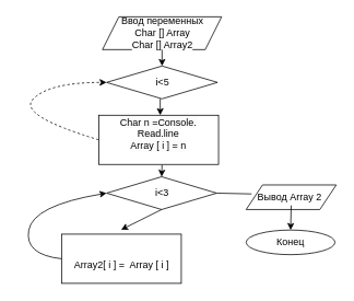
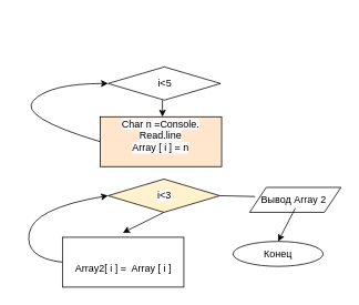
  <mxCell id="0" />
  <mxCell id="1" parent="0" />
  <mxCell id="2" value="i&amp;lt;5" style="rhombus;whiteSpace=wrap;html=1;" vertex="1" parent="1"><mxGeometry x="129.5" y="80" width="135.5" height="40" as="geometry" /></mxCell>
- <mxCell id="3" value="" style="curved=1;endArrow=classic;html=1;exitX=0;exitY=0.5;exitDx=0;exitDy=0;entryX=0;entryY=0.5;entryDx=0;entryDy=0;dashed=1;" edge="1" parent="1" source="9" target="2"><mxGeometry width="50" height="50" relative="1" as="geometry"><mxPoint x="106.46" y="165.644" as="sourcePoint" /><mxPoint x="120" y="100" as="targetPoint" /><Array as="points"><mxPoint x="20" y="140" /><mxPoint x="60" y="100" /></Array></mxGeometry></mxCell>
- <mxCell id="4" value="&lt;span style=&quot;color: rgb(0, 0, 0); font-family: Helvetica; font-size: 12px; font-style: normal; font-variant-ligatures: normal; font-variant-caps: normal; font-weight: 400; letter-spacing: normal; orphans: 2; text-align: center; text-indent: 0px; text-transform: none; widows: 2; word-spacing: 0px; -webkit-text-stroke-width: 0px; background-color: rgb(251, 251, 251); text-decoration-thickness: initial; text-decoration-style: initial; text-decoration-color: initial; float: none; display: inline !important;&quot;&gt;i&amp;lt;3&lt;/span&gt;" style="rhombus;whiteSpace=wrap;html=1;strokeWidth=1;" vertex="1" parent="1"><mxGeometry x="129.5" y="215" width="134.5" height="40" as="geometry" /></mxCell>
+ <mxCell id="3" value="" style="curved=1;endArrow=classic;html=1;exitX=0;exitY=0.5;exitDx=0;exitDy=0;entryX=0;entryY=0.5;entryDx=0;entryDy=0;" edge="1" parent="1" source="9" target="2"><mxGeometry width="50" height="50" relative="1" as="geometry"><mxPoint x="106.46" y="165.644" as="sourcePoint" /><mxPoint x="120" y="100" as="targetPoint" /><Array as="points"><mxPoint x="20" y="140" /><mxPoint x="60" y="100" /></Array></mxGeometry></mxCell>
+ <mxCell id="4" value="&lt;span style=&quot;color: rgb(0, 0, 0); font-family: Helvetica; font-size: 12px; font-style: normal; font-variant-ligatures: normal; font-variant-caps: normal; font-weight: 400; letter-spacing: normal; orphans: 2; text-align: center; text-indent: 0px; text-transform: none; widows: 2; word-spacing: 0px; -webkit-text-stroke-width: 0px; background-color: rgb(251, 251, 251); text-decoration-thickness: initial; text-decoration-style: initial; text-decoration-color: initial; float: none; display: inline !important;&quot;&gt;i&amp;lt;3&lt;/span&gt;" style="rhombus;whiteSpace=wrap;html=1;strokeWidth=1;fillColor=#fff2cc;" vertex="1" parent="1"><mxGeometry x="129.5" y="215" width="134.5" height="40" as="geometry" /></mxCell>
  <mxCell id="5" value="" style="curved=1;endArrow=classic;html=1;exitX=0;exitY=0.5;exitDx=0;exitDy=0;entryX=0;entryY=0.5;entryDx=0;entryDy=0;" edge="1" parent="1" source="10" target="4"><mxGeometry width="50" height="50" relative="1" as="geometry"><mxPoint x="94.347" y="312.52" as="sourcePoint" /><mxPoint x="130" y="280" as="targetPoint" /><Array as="points"><mxPoint x="29" y="310" /><mxPoint x="40" y="250" /></Array></mxGeometry></mxCell>
- <mxCell id="6" value="Ввод переменных&lt;br&gt;&lt;span style=&quot;color: rgb(0, 0, 0); font-family: Helvetica; font-size: 12px; font-style: normal; font-variant-ligatures: normal; font-variant-caps: normal; font-weight: 400; letter-spacing: normal; orphans: 2; text-align: center; text-indent: 0px; text-transform: none; widows: 2; word-spacing: 0px; -webkit-text-stroke-width: 0px; background-color: rgb(251, 251, 251); text-decoration-thickness: initial; text-decoration-style: initial; text-decoration-color: initial; float: none; display: inline !important;&quot;&gt;Char [] Array&lt;/span&gt;&lt;br style=&quot;border-color: var(--border-color); color: rgb(0, 0, 0); font-family: Helvetica; font-size: 12px; font-style: normal; font-variant-ligatures: normal; font-variant-caps: normal; font-weight: 400; letter-spacing: normal; orphans: 2; text-align: center; text-indent: 0px; text-transform: none; widows: 2; word-spacing: 0px; -webkit-text-stroke-width: 0px; background-color: rgb(251, 251, 251); text-decoration-thickness: initial; text-decoration-style: initial; text-decoration-color: initial;&quot;&gt;&lt;span style=&quot;color: rgb(0, 0, 0); font-family: Helvetica; font-size: 12px; font-style: normal; font-variant-ligatures: normal; font-variant-caps: normal; font-weight: 400; letter-spacing: normal; orphans: 2; text-align: center; text-indent: 0px; text-transform: none; widows: 2; word-spacing: 0px; -webkit-text-stroke-width: 0px; background-color: rgb(251, 251, 251); text-decoration-thickness: initial; text-decoration-style: initial; text-decoration-color: initial; float: none; display: inline !important;&quot;&gt;Char [] Array2&lt;/span&gt;&lt;br&gt;" style="shape=parallelogram;perimeter=parallelogramPerimeter;whiteSpace=wrap;html=1;fixedSize=1;strokeWidth=1;" vertex="1" parent="1"><mxGeometry x="124.5" y="20" width="145.5" height="40" as="geometry" /></mxCell>
- <mxCell id="7" value="Конец" style="ellipse;whiteSpace=wrap;html=1;strokeWidth=1;perimeterSpacing=0;" vertex="1" parent="1"><mxGeometry x="300" y="280" width="108.5" height="30" as="geometry" /></mxCell>
+ <mxCell id="7" value="Конец" style="ellipse;whiteSpace=wrap;html=1;strokeWidth=1;perimeterSpacing=0;" vertex="1" parent="1"><mxGeometry x="280" y="290" width="108.5" height="30" as="geometry" /></mxCell>
  <mxCell id="8" value="Вывод Array 2&amp;nbsp;" style="shape=parallelogram;perimeter=parallelogramPerimeter;whiteSpace=wrap;html=1;fixedSize=1;strokeWidth=1;" vertex="1" parent="1"><mxGeometry x="300" y="225" width="110" height="30" as="geometry" /></mxCell>
- <mxCell id="9" value="&#10;&lt;span style=&quot;color: rgb(0, 0, 0); font-family: Helvetica; font-size: 12px; font-style: normal; font-variant-ligatures: normal; font-variant-caps: normal; font-weight: 400; letter-spacing: normal; orphans: 2; text-align: center; text-indent: 0px; text-transform: none; widows: 2; word-spacing: 0px; -webkit-text-stroke-width: 0px; background-color: rgb(251, 251, 251); text-decoration-thickness: initial; text-decoration-style: initial; text-decoration-color: initial; float: none; display: inline !important;&quot;&gt;Char n =Console. Read.line&lt;/span&gt;&lt;br style=&quot;border-color: var(--border-color); color: rgb(0, 0, 0); font-family: Helvetica; font-size: 12px; font-style: normal; font-variant-ligatures: normal; font-variant-caps: normal; font-weight: 400; letter-spacing: normal; orphans: 2; text-align: center; text-indent: 0px; text-transform: none; widows: 2; word-spacing: 0px; -webkit-text-stroke-width: 0px; background-color: rgb(251, 251, 251); text-decoration-thickness: initial; text-decoration-style: initial; text-decoration-color: initial;&quot;&gt;&lt;span style=&quot;color: rgb(0, 0, 0); font-family: Helvetica; font-size: 12px; font-style: normal; font-variant-ligatures: normal; font-variant-caps: normal; font-weight: 400; letter-spacing: normal; orphans: 2; text-align: center; text-indent: 0px; text-transform: none; widows: 2; word-spacing: 0px; -webkit-text-stroke-width: 0px; background-color: rgb(251, 251, 251); text-decoration-thickness: initial; text-decoration-style: initial; text-decoration-color: initial; float: none; display: inline !important;&quot;&gt;Array [ i ] = n&lt;/span&gt;&#10;&#10;" style="rounded=0;whiteSpace=wrap;html=1;strokeWidth=1;" vertex="1" parent="1"><mxGeometry x="120" y="140" width="146.25" height="60" as="geometry" /></mxCell>
+ <mxCell id="9" value="&#10;&lt;span style=&quot;color: rgb(0, 0, 0); font-family: Helvetica; font-size: 12px; font-style: normal; font-variant-ligatures: normal; font-variant-caps: normal; font-weight: 400; letter-spacing: normal; orphans: 2; text-align: center; text-indent: 0px; text-transform: none; widows: 2; word-spacing: 0px; -webkit-text-stroke-width: 0px; background-color: rgb(251, 251, 251); text-decoration-thickness: initial; text-decoration-style: initial; text-decoration-color: initial; float: none; display: inline !important;&quot;&gt;Char n =Console. Read.line&lt;/span&gt;&lt;br style=&quot;border-color: var(--border-color); color: rgb(0, 0, 0); font-family: Helvetica; font-size: 12px; font-style: normal; font-variant-ligatures: normal; font-variant-caps: normal; font-weight: 400; letter-spacing: normal; orphans: 2; text-align: center; text-indent: 0px; text-transform: none; widows: 2; word-spacing: 0px; -webkit-text-stroke-width: 0px; background-color: rgb(251, 251, 251); text-decoration-thickness: initial; text-decoration-style: initial; text-decoration-color: initial;&quot;&gt;&lt;span style=&quot;color: rgb(0, 0, 0); font-family: Helvetica; font-size: 12px; font-style: normal; font-variant-ligatures: normal; font-variant-caps: normal; font-weight: 400; letter-spacing: normal; orphans: 2; text-align: center; text-indent: 0px; text-transform: none; widows: 2; word-spacing: 0px; -webkit-text-stroke-width: 0px; background-color: rgb(251, 251, 251); text-decoration-thickness: initial; text-decoration-style: initial; text-decoration-color: initial; float: none; display: inline !important;&quot;&gt;Array [ i ] = n&lt;/span&gt;&#10;&#10;" style="rounded=0;whiteSpace=wrap;html=1;strokeWidth=1;fillColor=#ffe6cc;" vertex="1" parent="1"><mxGeometry x="120" y="140" width="146.25" height="60" as="geometry" /></mxCell>
  <mxCell id="10" value="&lt;br&gt;Array2[ i ] =&amp;nbsp; Array [ i ]" style="rounded=0;whiteSpace=wrap;html=1;strokeWidth=1;" vertex="1" parent="1"><mxGeometry x="74.5" y="285" width="146.25" height="60" as="geometry" /></mxCell>
- <mxCell id="11" value="" style="endArrow=classic;html=1;exitX=0.5;exitY=1;exitDx=0;exitDy=0;entryX=0.5;entryY=0;entryDx=0;entryDy=0;" edge="1" parent="1" source="6" target="2"><mxGeometry width="50" height="50" relative="1" as="geometry"><mxPoint x="215.75" y="10" as="sourcePoint" /><mxPoint x="214.525" y="31.2" as="targetPoint" /></mxGeometry></mxCell>
- <mxCell id="12" value="" style="endArrow=classic;html=1;entryX=0.5;entryY=0;entryDx=0;entryDy=0;exitX=0.528;exitY=1.01;exitDx=0;exitDy=0;exitPerimeter=0;" edge="1" parent="1" source="9" target="4"><mxGeometry width="50" height="50" relative="1" as="geometry"><mxPoint x="200" y="210" as="sourcePoint" /><mxPoint x="224.525" y="41.2" as="targetPoint" /></mxGeometry></mxCell>
  <mxCell id="13" value="" style="endArrow=classic;html=1;" edge="1" parent="1"><mxGeometry width="50" height="50" relative="1" as="geometry"><mxPoint x="195" y="120" as="sourcePoint" /><mxPoint x="195" y="140" as="targetPoint" /></mxGeometry></mxCell>
  <mxCell id="14" value="" style="endArrow=classic;html=1;exitX=0.5;exitY=1;exitDx=0;exitDy=0;entryX=0.497;entryY=-0.089;entryDx=0;entryDy=0;entryPerimeter=0;" edge="1" parent="1" source="4" target="10"><mxGeometry width="50" height="50" relative="1" as="geometry"><mxPoint x="245.75" y="40" as="sourcePoint" /><mxPoint x="244.525" y="61.2" as="targetPoint" /></mxGeometry></mxCell>
  <mxCell id="15" value="" style="endArrow=none;html=1;exitX=1;exitY=0.5;exitDx=0;exitDy=0;entryX=0.06;entryY=0.366;entryDx=0;entryDy=0;entryPerimeter=0;" edge="1" parent="1" source="4" target="8"><mxGeometry width="50" height="50" relative="1" as="geometry"><mxPoint x="300" y="210" as="sourcePoint" /><mxPoint x="254.525" y="71.2" as="targetPoint" /><Array as="points" /></mxGeometry></mxCell>
  <mxCell id="16" value="" style="endArrow=classic;html=1;entryX=0.5;entryY=0;entryDx=0;entryDy=0;" edge="1" parent="1" target="7"><mxGeometry width="50" height="50" relative="1" as="geometry"><mxPoint x="355" y="250" as="sourcePoint" /><mxPoint x="264.525" y="81.2" as="targetPoint" /></mxGeometry></mxCell>
